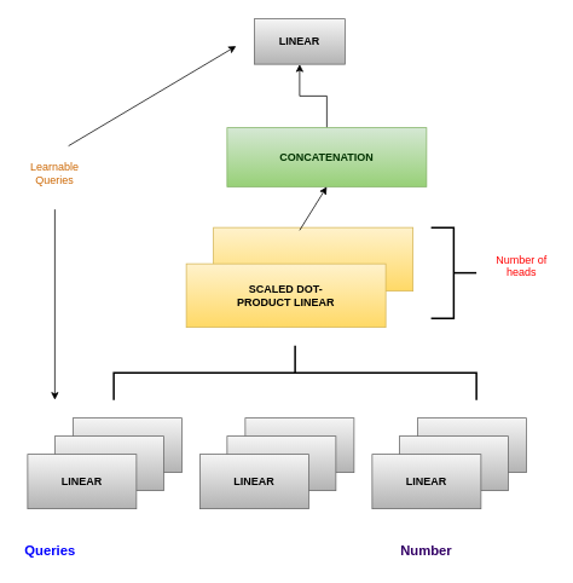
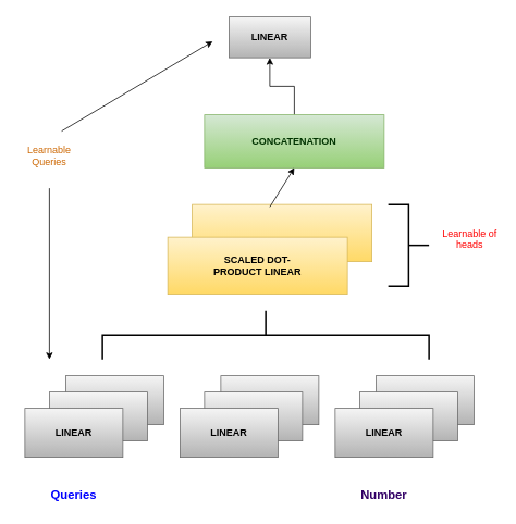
  <mxCell id="0" />
  <mxCell id="1" parent="0" />
  <mxCell id="2" value="" style="rounded=0;whiteSpace=wrap;html=1;fillColor=#f5f5f5;gradientColor=#b3b3b3;strokeColor=#666666;" vertex="1" parent="1"><mxGeometry x="80" y="460" width="120" height="60" as="geometry" /></mxCell>
  <mxCell id="3" value="" style="rounded=0;whiteSpace=wrap;html=1;fillColor=#f5f5f5;gradientColor=#b3b3b3;strokeColor=#666666;" vertex="1" parent="1"><mxGeometry x="60" y="480" width="120" height="60" as="geometry" /></mxCell>
  <mxCell id="4" value="&lt;b&gt;LINEAR&lt;/b&gt;" style="rounded=0;whiteSpace=wrap;html=1;fillColor=#f5f5f5;strokeColor=#666666;gradientColor=#b3b3b3;" vertex="1" parent="1"><mxGeometry x="30" y="500" width="120" height="60" as="geometry" /></mxCell>
  <mxCell id="5" value="" style="rounded=0;whiteSpace=wrap;html=1;fillColor=#f5f5f5;gradientColor=#b3b3b3;strokeColor=#666666;" vertex="1" parent="1"><mxGeometry x="270" y="460" width="120" height="60" as="geometry" /></mxCell>
  <mxCell id="6" value="" style="rounded=0;whiteSpace=wrap;html=1;fillColor=#f5f5f5;gradientColor=#b3b3b3;strokeColor=#666666;" vertex="1" parent="1"><mxGeometry x="250" y="480" width="120" height="60" as="geometry" /></mxCell>
  <mxCell id="7" value="&lt;b&gt;LINEAR&lt;/b&gt;" style="rounded=0;whiteSpace=wrap;html=1;fillColor=#f5f5f5;gradientColor=#b3b3b3;strokeColor=#666666;" vertex="1" parent="1"><mxGeometry x="220" y="500" width="120" height="60" as="geometry" /></mxCell>
  <mxCell id="8" value="" style="rounded=0;whiteSpace=wrap;html=1;fillColor=#f5f5f5;gradientColor=#b3b3b3;strokeColor=#666666;" vertex="1" parent="1"><mxGeometry x="460" y="460" width="120" height="60" as="geometry" /></mxCell>
  <mxCell id="9" value="" style="rounded=0;whiteSpace=wrap;html=1;fillColor=#f5f5f5;gradientColor=#b3b3b3;strokeColor=#666666;" vertex="1" parent="1"><mxGeometry x="440" y="480" width="120" height="60" as="geometry" /></mxCell>
  <mxCell id="10" value="&lt;b&gt;LINEAR&lt;/b&gt;" style="rounded=0;whiteSpace=wrap;html=1;fillColor=#f5f5f5;gradientColor=#b3b3b3;strokeColor=#666666;" vertex="1" parent="1"><mxGeometry x="410" y="500" width="120" height="60" as="geometry" /></mxCell>
  <mxCell id="11" value="" style="rounded=0;whiteSpace=wrap;html=1;fillColor=#fff2cc;gradientColor=#ffd966;strokeColor=#d6b656;" vertex="1" parent="1"><mxGeometry x="235" y="250" width="220" height="70" as="geometry" /></mxCell>
  <mxCell id="12" value="" style="rounded=0;whiteSpace=wrap;html=1;fillColor=#fff2cc;strokeColor=#d6b656;gradientColor=#ffd966;" vertex="1" parent="1"><mxGeometry x="205" y="290" width="220" height="70" as="geometry" /></mxCell>
  <mxCell id="13" value="" style="strokeWidth=2;html=1;shape=mxgraph.flowchart.annotation_2;align=left;labelPosition=right;pointerEvents=1;direction=south;" vertex="1" parent="1"><mxGeometry x="125" y="380" width="400" height="60" as="geometry" /></mxCell>
  <mxCell id="14" style="edgeStyle=orthogonalEdgeStyle;rounded=0;orthogonalLoop=1;jettySize=auto;html=1;entryX=0.5;entryY=1;entryDx=0;entryDy=0;" edge="1" parent="1" source="15" target="16"><mxGeometry relative="1" as="geometry" /></mxCell>
  <mxCell id="15" value="&lt;b&gt;&lt;font color=&quot;#003300&quot;&gt;CONCATENATION&lt;/font&gt;&lt;/b&gt;" style="rounded=0;whiteSpace=wrap;html=1;fillColor=#d5e8d4;gradientColor=#97d077;strokeColor=#82b366;" vertex="1" parent="1"><mxGeometry x="250" y="140" width="220" height="65" as="geometry" /></mxCell>
  <mxCell id="16" value="&lt;b&gt;LINEAR&lt;/b&gt;" style="rounded=0;whiteSpace=wrap;html=1;fillColor=#f5f5f5;gradientColor=#b3b3b3;strokeColor=#666666;" vertex="1" parent="1"><mxGeometry x="280" y="20" width="100" height="50" as="geometry" /></mxCell>
  <mxCell id="17" value="" style="endArrow=classic;html=1;rounded=0;entryX=0.5;entryY=1;entryDx=0;entryDy=0;" edge="1" parent="1" target="15"><mxGeometry width="50" height="50" relative="1" as="geometry"><mxPoint x="330" y="253" as="sourcePoint" /><mxPoint x="374" y="200" as="targetPoint" /></mxGeometry></mxCell>
  <mxCell id="18" value="&lt;b&gt;SCALED DOT-PRODUCT LINEAR&lt;/b&gt;" style="text;html=1;align=center;verticalAlign=middle;whiteSpace=wrap;rounded=0;" vertex="1" parent="1"><mxGeometry x="250" y="315" width="130" height="20" as="geometry" /></mxCell>
  <mxCell id="19" value="" style="strokeWidth=2;html=1;shape=mxgraph.flowchart.annotation_2;align=left;labelPosition=right;pointerEvents=1;direction=west;" vertex="1" parent="1"><mxGeometry x="475" y="250" width="50" height="100" as="geometry" /></mxCell>
- <mxCell id="20" value="&lt;font color=&quot;#ff0000&quot;&gt;Number of&lt;/font&gt;&lt;div&gt;&lt;font color=&quot;#ff0000&quot;&gt;heads&lt;/font&gt;&lt;/div&gt;&lt;div&gt;&lt;br&gt;&lt;/div&gt;" style="text;html=1;align=center;verticalAlign=middle;whiteSpace=wrap;rounded=0;" vertex="1" parent="1"><mxGeometry x="540" y="280" width="70" height="40" as="geometry" /></mxCell>
- <mxCell id="21" value="&lt;b&gt;&lt;font style=&quot;font-size: 15px;&quot; color=&quot;#0000ff&quot;&gt;Queries&lt;/font&gt;&lt;/b&gt;" style="text;html=1;align=center;verticalAlign=middle;whiteSpace=wrap;rounded=0;" vertex="1" parent="1"><mxGeometry x="25" y="590" width="60" height="30" as="geometry" /></mxCell>
+ <mxCell id="20" value="&lt;font color=&quot;#ff0000&quot;&gt;Learnable of&lt;/font&gt;&lt;div&gt;&lt;font color=&quot;#ff0000&quot;&gt;heads&lt;/font&gt;&lt;/div&gt;&lt;div&gt;&lt;br&gt;&lt;/div&gt;" style="text;html=1;align=center;verticalAlign=middle;whiteSpace=wrap;rounded=0;" vertex="1" parent="1"><mxGeometry x="540" y="280" width="70" height="40" as="geometry" /></mxCell>
+ <mxCell id="21" value="&lt;b&gt;&lt;font style=&quot;font-size: 15px;&quot; color=&quot;#0000ff&quot;&gt;Queries&lt;/font&gt;&lt;/b&gt;" style="text;html=1;align=center;verticalAlign=middle;whiteSpace=wrap;rounded=0;" vertex="1" parent="1"><mxGeometry x="60" y="590" width="60" height="30" as="geometry" /></mxCell>
  <mxCell id="22" value="&lt;font color=&quot;#330066&quot; style=&quot;font-size: 15px;&quot;&gt;&lt;b&gt;Number&lt;/b&gt;&lt;/font&gt;" style="text;html=1;align=center;verticalAlign=middle;whiteSpace=wrap;rounded=0;" vertex="1" parent="1"><mxGeometry x="440" y="590" width="60" height="30" as="geometry" /></mxCell>
  <mxCell id="23" value="&lt;font color=&quot;#cc6600&quot;&gt;Learnable&lt;/font&gt;&lt;div&gt;&lt;font color=&quot;#cc6600&quot;&gt;Queries&lt;/font&gt;&lt;/div&gt;" style="text;html=1;align=center;verticalAlign=middle;whiteSpace=wrap;rounded=0;" vertex="1" parent="1"><mxGeometry x="20" y="160" width="80" height="60" as="geometry" /></mxCell>
  <mxCell id="24" value="" style="endArrow=classic;html=1;rounded=0;" edge="1" parent="1"><mxGeometry width="50" height="50" relative="1" as="geometry"><mxPoint x="75" y="160" as="sourcePoint" /><mxPoint x="260" y="50" as="targetPoint" /></mxGeometry></mxCell>
  <mxCell id="25" value="" style="endArrow=classic;html=1;rounded=0;" edge="1" parent="1"><mxGeometry width="50" height="50" relative="1" as="geometry"><mxPoint x="60" y="230" as="sourcePoint" /><mxPoint x="60" y="440" as="targetPoint" /></mxGeometry></mxCell>
